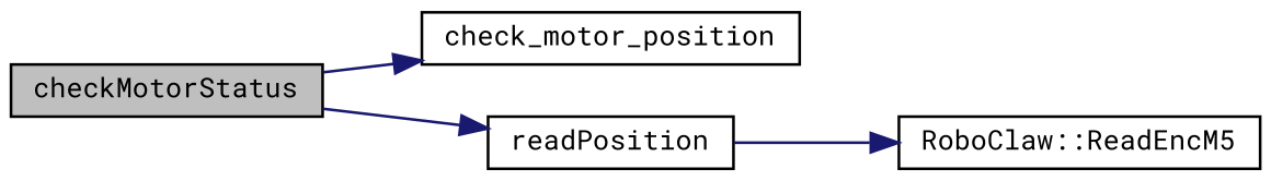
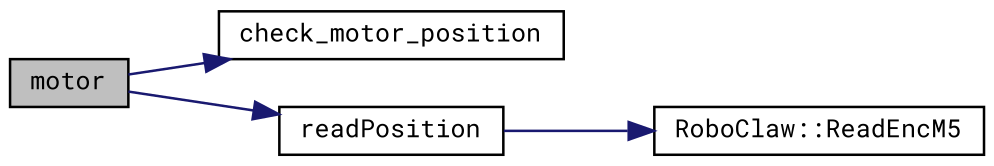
  digraph {
    fontname="Roboto Mono"
    rankdir=LR
    node [color=black fillcolor=white fontname="Roboto Mono" fontsize=10 shape=record style=filled]
    edge [color=midnightblue fontname="Roboto Mono" fontsize=10 labelfontname=Helvetica labelfontsize=10 style=solid]
-   n1 [fillcolor=grey75 fontcolor=black height=0.2 label=checkMotorStatus width=0.4]
+   n1 [fillcolor=grey75 fontcolor=black height=0.2 label=motor width=0.4]
    n2 [height=0.2 label=check_motor_position width=0.4]
    n3 [height=0.2 label=readPosition width=0.4]
    n4 [height=0.2 label="RoboClaw::ReadEncM5" width=0.4]
    n1 -> n2
    n1 -> n3
    n3 -> n4
  }
